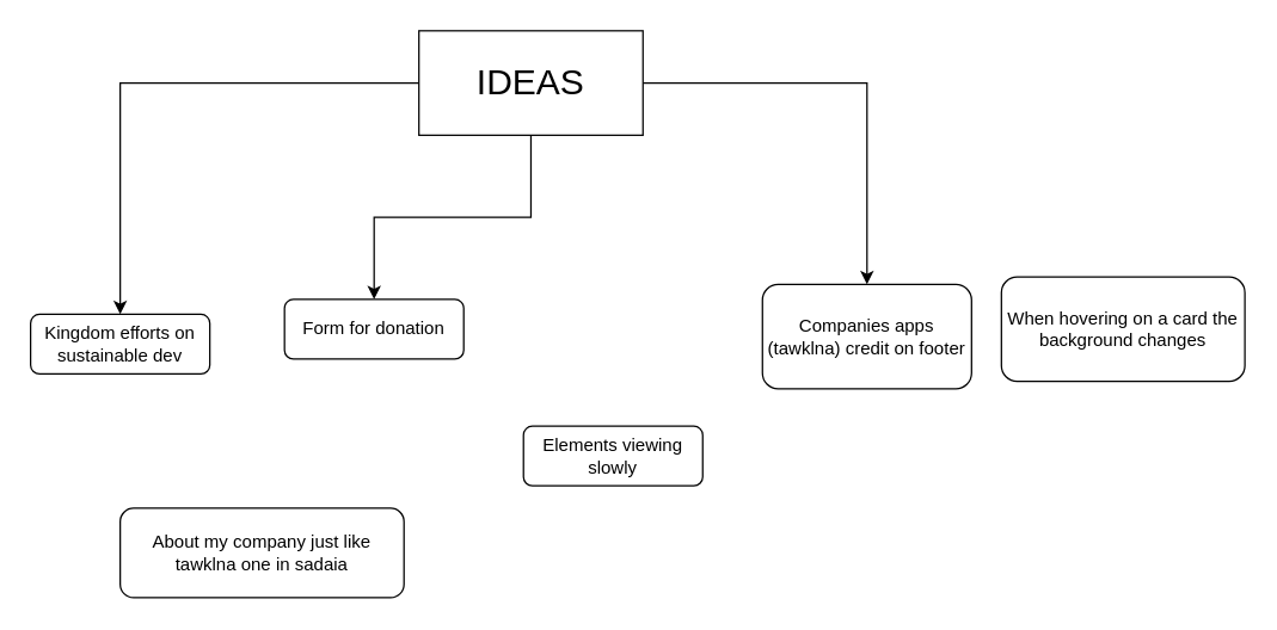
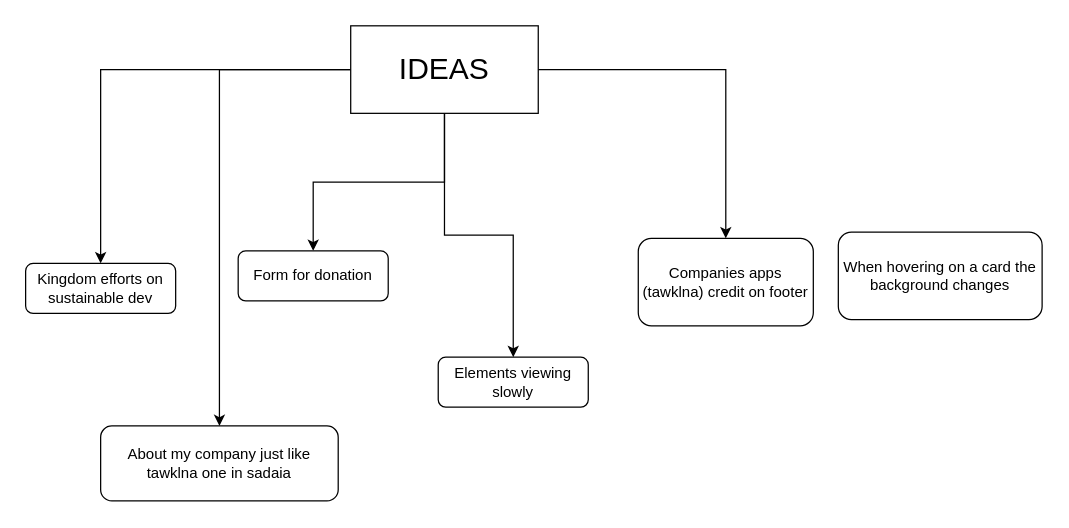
  <mxCell id="0" />
  <mxCell id="1" parent="0" />
  <mxCell id="2" style="edgeStyle=orthogonalEdgeStyle;rounded=0;orthogonalLoop=1;jettySize=auto;html=1;entryX=0.5;entryY=0;entryDx=0;entryDy=0;" edge="1" parent="1" source="7" target="8"><mxGeometry relative="1" as="geometry" /></mxCell>
  <mxCell id="3" style="edgeStyle=orthogonalEdgeStyle;rounded=0;orthogonalLoop=1;jettySize=auto;html=1;entryX=0.5;entryY=0;entryDx=0;entryDy=0;" edge="1" parent="1" source="7" target="9"><mxGeometry relative="1" as="geometry" /></mxCell>
+ <mxCell id="4" style="edgeStyle=orthogonalEdgeStyle;rounded=0;orthogonalLoop=1;jettySize=auto;html=1;entryX=0.5;entryY=0;entryDx=0;entryDy=0;" edge="1" parent="1" source="7" target="10"><mxGeometry relative="1" as="geometry" /></mxCell>
  <mxCell id="5" style="edgeStyle=orthogonalEdgeStyle;rounded=0;orthogonalLoop=1;jettySize=auto;html=1;entryX=0.5;entryY=0;entryDx=0;entryDy=0;" edge="1" parent="1" source="7" target="11"><mxGeometry relative="1" as="geometry" /></mxCell>
+ <mxCell id="6" style="edgeStyle=orthogonalEdgeStyle;rounded=0;orthogonalLoop=1;jettySize=auto;html=1;entryX=0.5;entryY=0;entryDx=0;entryDy=0;" edge="1" parent="1" source="7" target="13"><mxGeometry relative="1" as="geometry" /></mxCell>
  <mxCell id="7" value="&lt;font style=&quot;font-size: 24px;&quot;&gt;IDEAS&lt;/font&gt;" style="rounded=0;whiteSpace=wrap;html=1;" vertex="1" parent="1"><mxGeometry x="280" y="20" width="150" height="70" as="geometry" /></mxCell>
  <mxCell id="8" value="Kingdom efforts on sustainable dev" style="rounded=1;whiteSpace=wrap;html=1;" vertex="1" parent="1"><mxGeometry x="20" y="210" width="120" height="40" as="geometry" /></mxCell>
  <mxCell id="9" value="Form for donation&lt;span style=&quot;color: rgba(0, 0, 0, 0); font-family: monospace; font-size: 0px; text-align: start; text-wrap: nowrap;&quot;&gt;%3CmxGraphModel%3E%3Croot%3E%3CmxCell%20id%3D%220%22%2F%3E%3CmxCell%20id%3D%221%22%20parent%3D%220%22%2F%3E%3CmxCell%20id%3D%222%22%20value%3D%22Kingdom%20efforts%20on%20sustainable%20dev%22%20style%3D%22rounded%3D1%3BwhiteSpace%3Dwrap%3Bhtml%3D1%3B%22%20vertex%3D%221%22%20parent%3D%221%22%3E%3CmxGeometry%20x%3D%2260%22%20y%3D%22270%22%20width%3D%22120%22%20height%3D%2240%22%20as%3D%22geometry%22%2F%3E%3C%2FmxCell%3E%3C%2Froot%3E%3C%2FmxGraphModel%3E&lt;/span&gt;" style="rounded=1;whiteSpace=wrap;html=1;" vertex="1" parent="1"><mxGeometry x="190" y="200" width="120" height="40" as="geometry" /></mxCell>
  <mxCell id="10" value="Elements viewing slowly" style="rounded=1;whiteSpace=wrap;html=1;" vertex="1" parent="1"><mxGeometry x="350" y="285" width="120" height="40" as="geometry" /></mxCell>
  <mxCell id="11" value="Companies apps (tawklna) credit on footer" style="rounded=1;whiteSpace=wrap;html=1;" vertex="1" parent="1"><mxGeometry x="510" y="190" width="140" height="70" as="geometry" /></mxCell>
  <mxCell id="12" value="When hovering on a card the background changes" style="rounded=1;whiteSpace=wrap;html=1;" vertex="1" parent="1"><mxGeometry x="670" y="185" width="163" height="70" as="geometry" /></mxCell>
  <mxCell id="13" value="About my company just like tawklna one in sadaia" style="rounded=1;whiteSpace=wrap;html=1;" vertex="1" parent="1"><mxGeometry x="80" y="340" width="190" height="60" as="geometry" /></mxCell>
